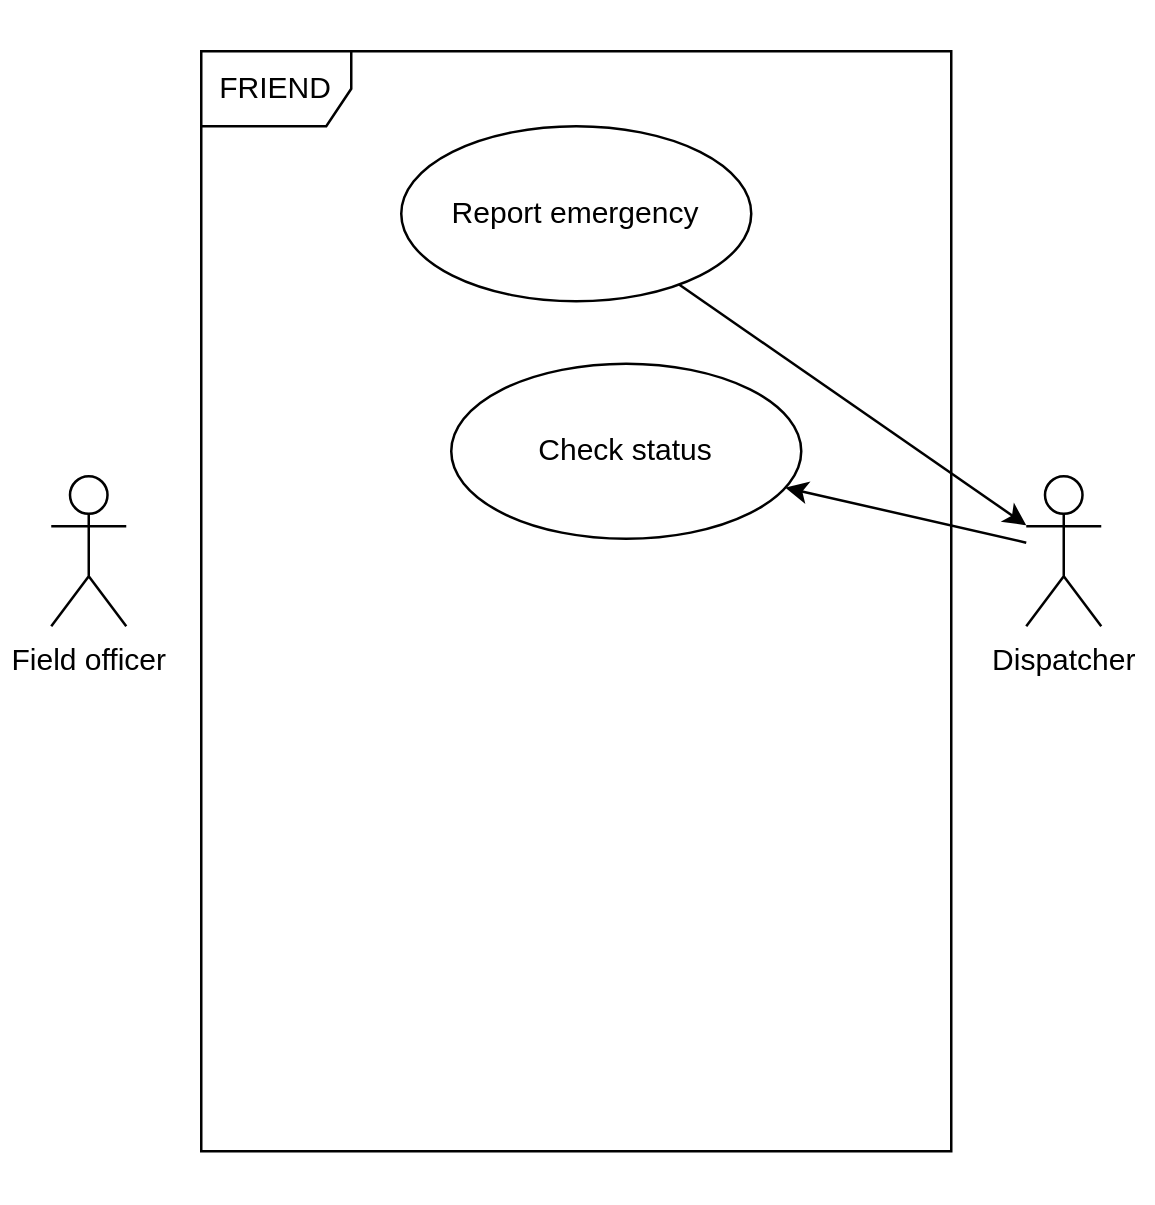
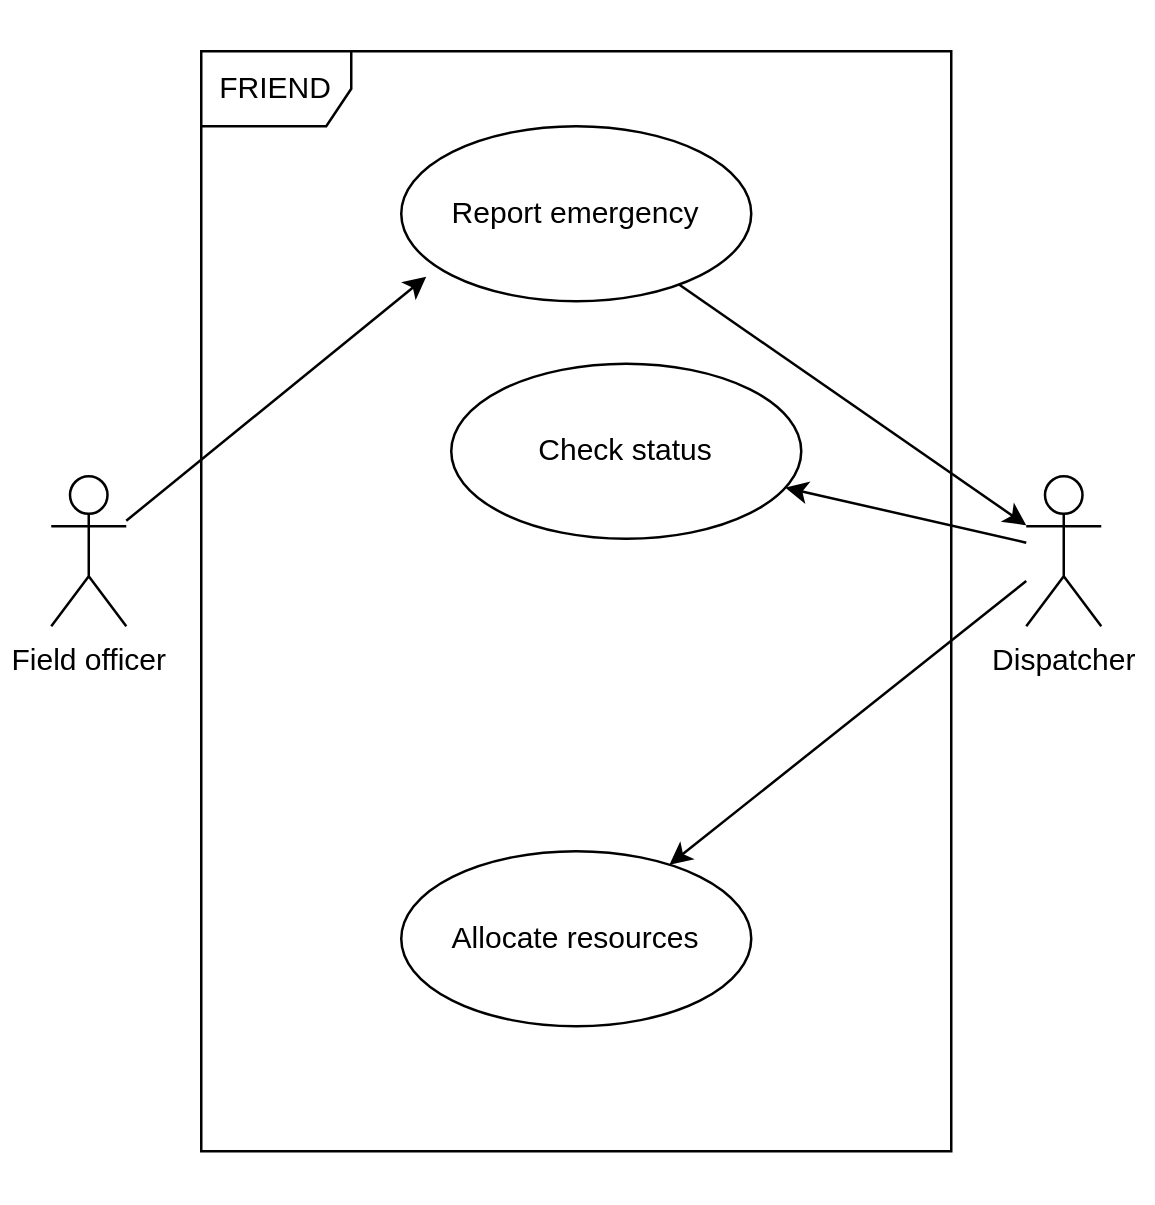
  <mxCell id="0" />
  <mxCell id="1" parent="0" />
  <mxCell id="2" value="Field officer" style="shape=umlActor;verticalLabelPosition=bottom;verticalAlign=top;html=1;outlineConnect=0;" vertex="1" parent="1"><mxGeometry x="20" y="190" width="30" height="60" as="geometry" /></mxCell>
  <mxCell id="3" value="Dispatcher" style="shape=umlActor;verticalLabelPosition=bottom;verticalAlign=top;html=1;outlineConnect=0;" vertex="1" parent="1"><mxGeometry x="410" y="190" width="30" height="60" as="geometry" /></mxCell>
  <mxCell id="4" value="Report emergency" style="ellipse;whiteSpace=wrap;html=1;" vertex="1" parent="1"><mxGeometry x="160" y="50" width="140" height="70" as="geometry" /></mxCell>
  <mxCell id="5" value="FRIEND" style="shape=umlFrame;whiteSpace=wrap;html=1;" vertex="1" parent="1"><mxGeometry x="80" y="20" width="300" height="440" as="geometry" /></mxCell>
+ <mxCell id="6" value="Allocate resources" style="ellipse;whiteSpace=wrap;html=1;" vertex="1" parent="1"><mxGeometry x="160" y="340" width="140" height="70" as="geometry" /></mxCell>
  <mxCell id="7" value="Check status" style="ellipse;whiteSpace=wrap;html=1;" vertex="1" parent="1"><mxGeometry x="180" y="145" width="140" height="70" as="geometry" /></mxCell>
+ <mxCell id="8" value="" style="endArrow=classic;html=1;entryX=0.3;entryY=0.205;entryDx=0;entryDy=0;entryPerimeter=0;" edge="1" parent="1" source="2" target="5"><mxGeometry width="50" height="50" relative="1" as="geometry"><mxPoint x="200" y="260" as="sourcePoint" /><mxPoint x="30" y="140" as="targetPoint" /></mxGeometry></mxCell>
  <mxCell id="9" value="" style="endArrow=classic;html=1;" edge="1" parent="1" source="3" target="7"><mxGeometry width="50" height="50" relative="1" as="geometry"><mxPoint x="60" y="217.607" as="sourcePoint" /><mxPoint x="190" y="110.2" as="targetPoint" /></mxGeometry></mxCell>
+ <mxCell id="10" value="" style="endArrow=classic;html=1;" edge="1" parent="1" source="3" target="6"><mxGeometry width="50" height="50" relative="1" as="geometry"><mxPoint x="90" y="247.607" as="sourcePoint" /><mxPoint x="220" y="140.2" as="targetPoint" /></mxGeometry></mxCell>
  <mxCell id="11" value="" style="endArrow=classic;html=1;" edge="1" parent="1" source="4" target="3"><mxGeometry width="50" height="50" relative="1" as="geometry"><mxPoint x="280" y="-70" as="sourcePoint" /><mxPoint x="270" y="-60" as="targetPoint" /></mxGeometry></mxCell>
